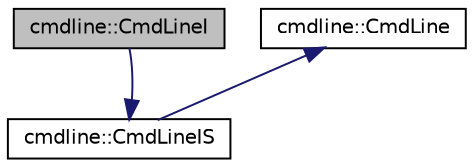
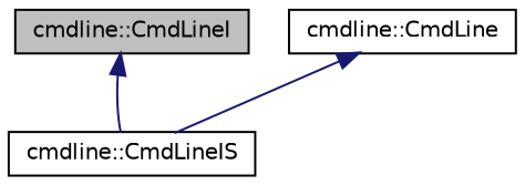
  digraph {
    node [color=black fillcolor=white fontname=Helvetica fontsize=10 shape=record style=filled]
    edge [color=midnightblue dir=back fontname=Helvetica fontsize=10 labelfontname=Helvetica labelfontsize=10 style=solid]
    n1 [fillcolor=grey75 fontcolor=black height=0.2 label="cmdline::CmdLineI" width=0.4]
    n2 [height=0.2 label="cmdline::CmdLineIS" width=0.4]
    n3 [height=0.2 label="cmdline::CmdLine" width=0.4]
-   n2 -> n1
+   n1 -> n2
    n3 -> n2
  }
